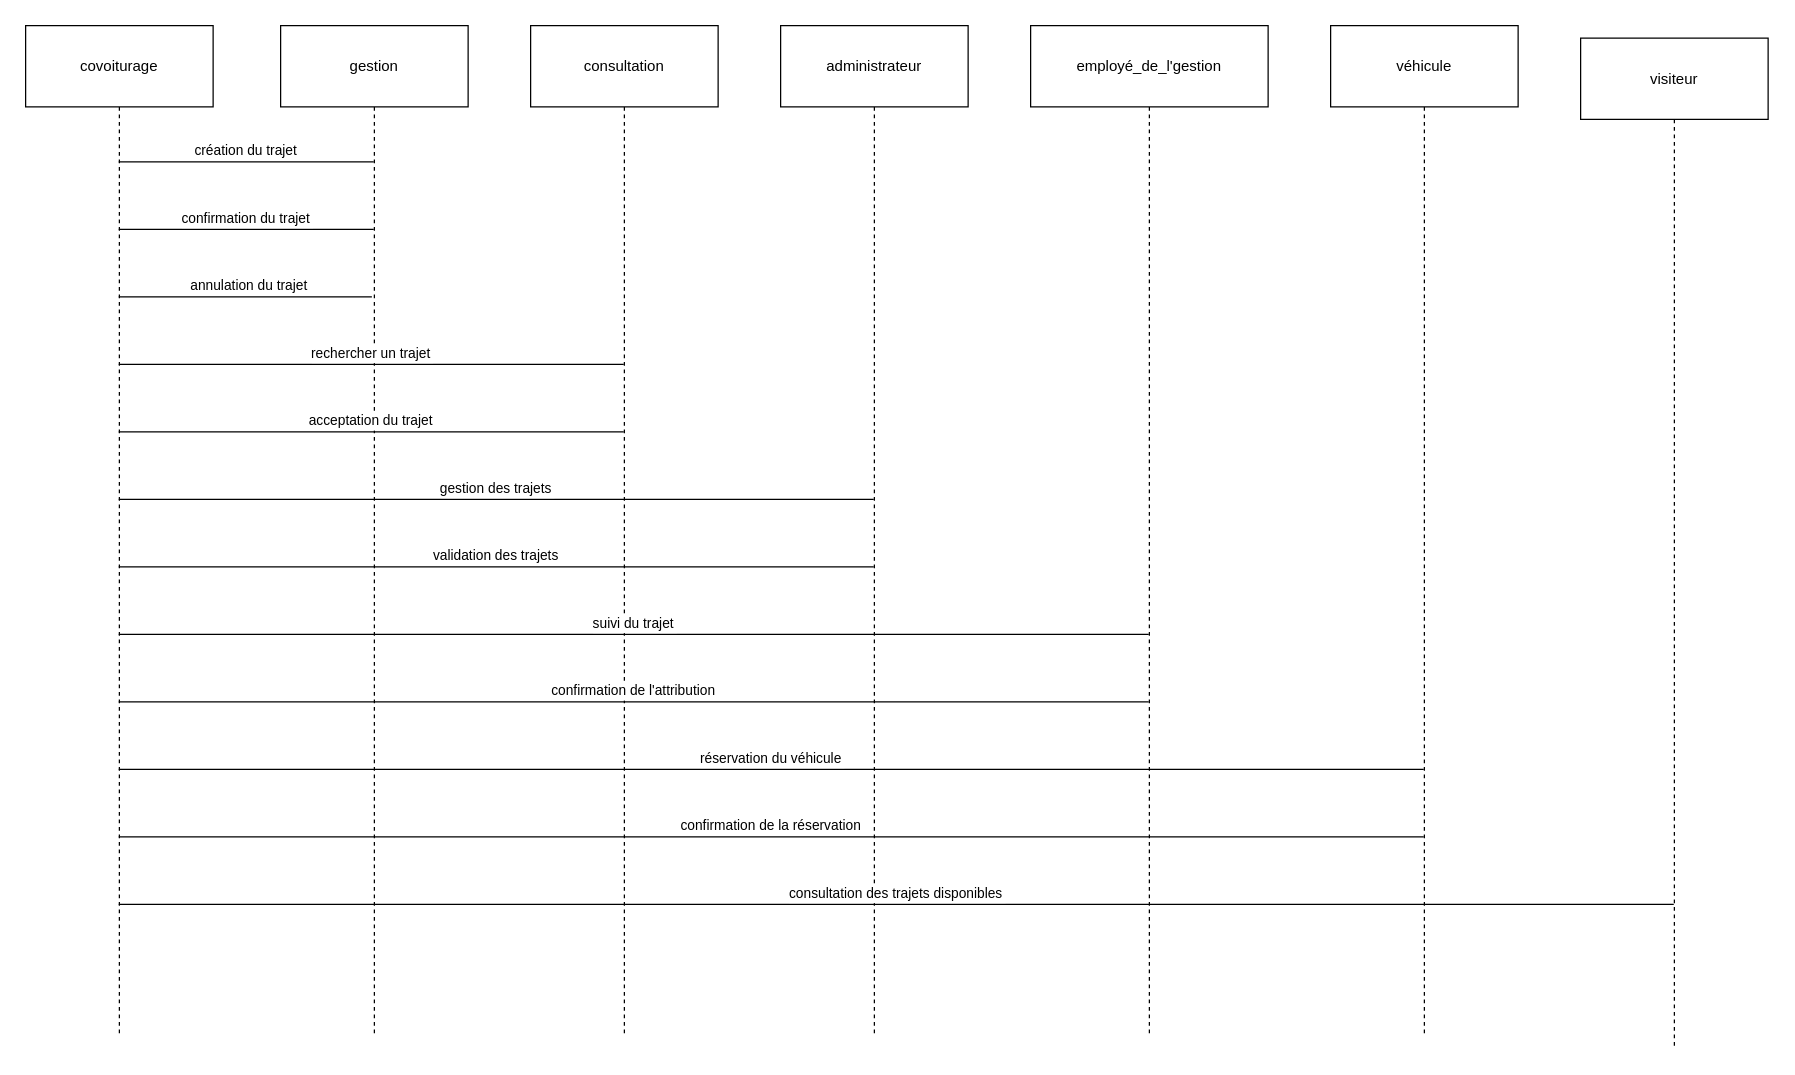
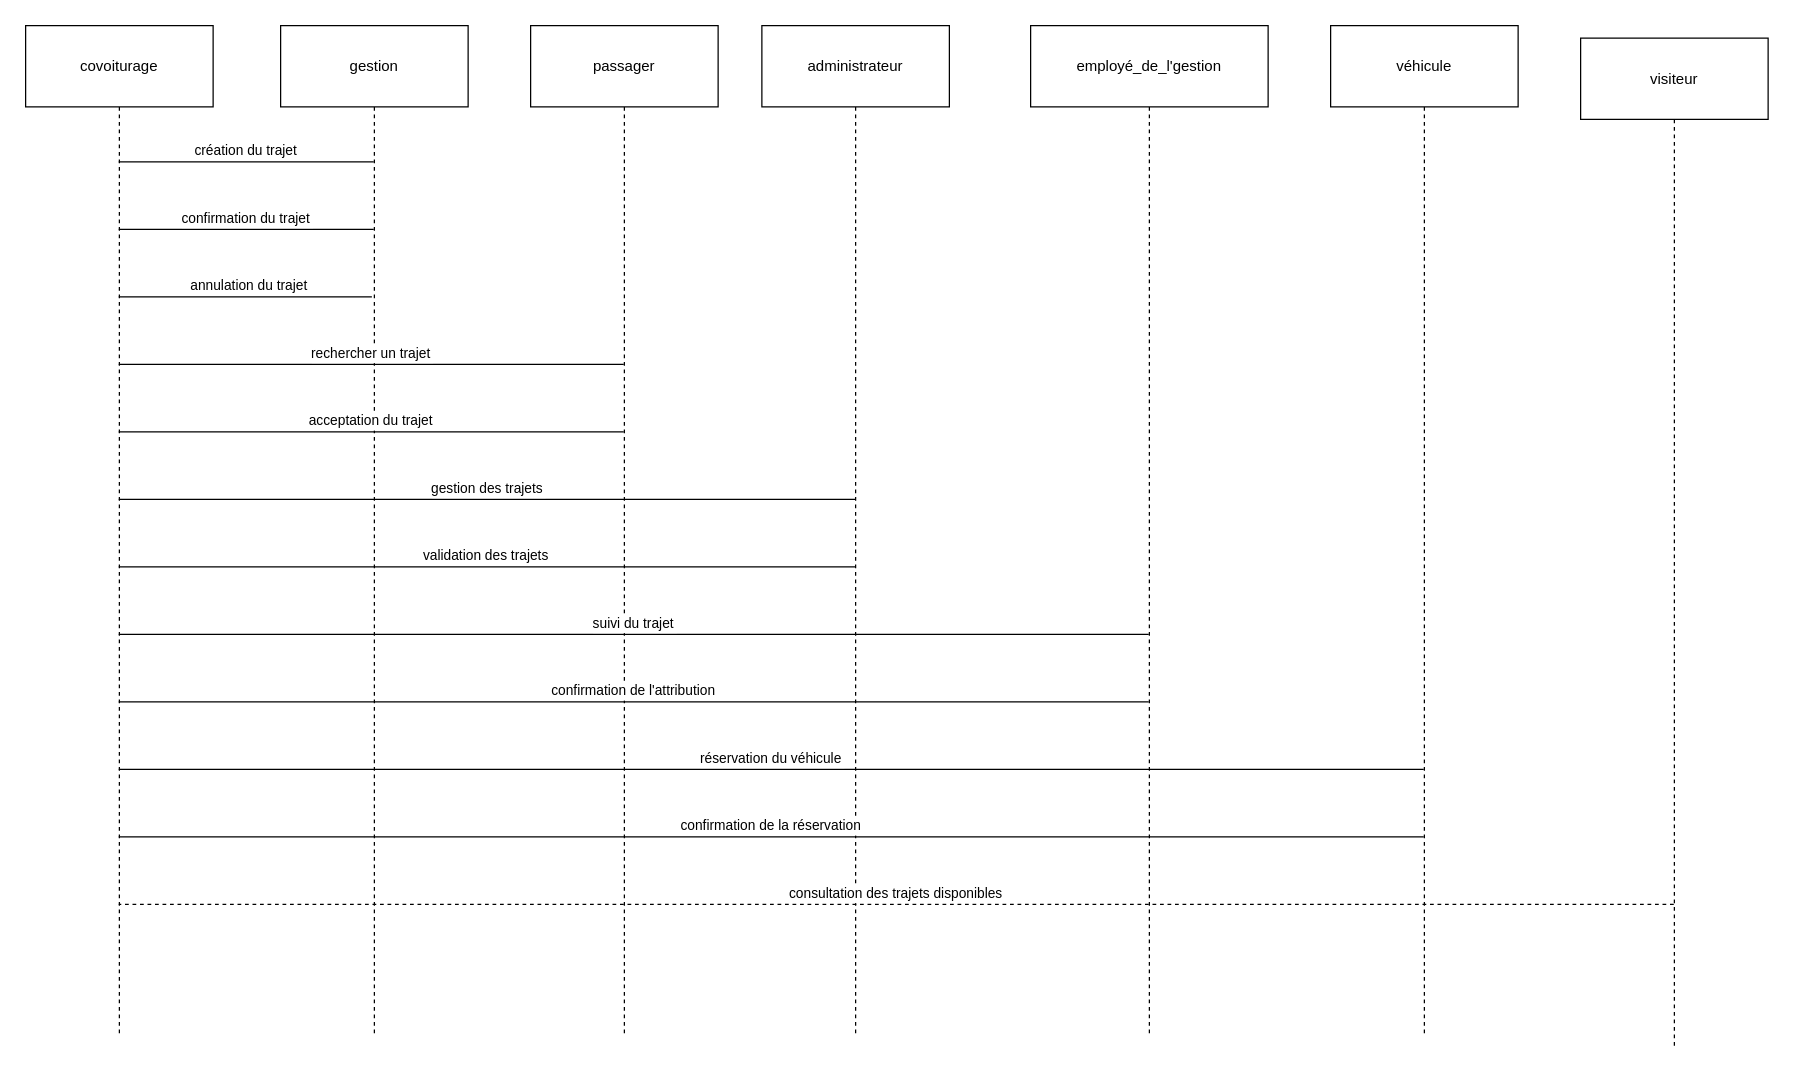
  <mxCell id="0" />
  <mxCell id="1" parent="0" />
  <mxCell id="2" value="covoiturage" style="shape=umlLifeline;perimeter=lifelinePerimeter;whiteSpace=wrap;container=1;dropTarget=0;collapsible=0;recursiveResize=0;outlineConnect=0;portConstraint=eastwest;newEdgeStyle={&quot;edgeStyle&quot;:&quot;elbowEdgeStyle&quot;,&quot;elbow&quot;:&quot;vertical&quot;,&quot;curved&quot;:0,&quot;rounded&quot;:0};size=65;" parent="1" vertex="1"><mxGeometry x="20" y="20" width="150" height="808" as="geometry" /></mxCell>
  <mxCell id="3" value="gestion" style="shape=umlLifeline;perimeter=lifelinePerimeter;whiteSpace=wrap;container=1;dropTarget=0;collapsible=0;recursiveResize=0;outlineConnect=0;portConstraint=eastwest;newEdgeStyle={&quot;edgeStyle&quot;:&quot;elbowEdgeStyle&quot;,&quot;elbow&quot;:&quot;vertical&quot;,&quot;curved&quot;:0,&quot;rounded&quot;:0};size=65;" parent="1" vertex="1"><mxGeometry x="224" width="150" height="808" as="geometry" y="20" /></mxCell>
- <mxCell id="4" value="consultation" style="shape=umlLifeline;perimeter=lifelinePerimeter;whiteSpace=wrap;container=1;dropTarget=0;collapsible=0;recursiveResize=0;outlineConnect=0;portConstraint=eastwest;newEdgeStyle={&quot;edgeStyle&quot;:&quot;elbowEdgeStyle&quot;,&quot;elbow&quot;:&quot;vertical&quot;,&quot;curved&quot;:0,&quot;rounded&quot;:0};size=65;" parent="1" vertex="1"><mxGeometry x="424" width="150" height="808" as="geometry" y="20" /></mxCell>
- <mxCell id="5" value="administrateur" style="shape=umlLifeline;perimeter=lifelinePerimeter;whiteSpace=wrap;container=1;dropTarget=0;collapsible=0;recursiveResize=0;outlineConnect=0;portConstraint=eastwest;newEdgeStyle={&quot;edgeStyle&quot;:&quot;elbowEdgeStyle&quot;,&quot;elbow&quot;:&quot;vertical&quot;,&quot;curved&quot;:0,&quot;rounded&quot;:0};size=65;" parent="1" vertex="1"><mxGeometry x="624" width="150" height="808" as="geometry" y="20" /></mxCell>
+ <mxCell id="4" value="passager" style="shape=umlLifeline;perimeter=lifelinePerimeter;whiteSpace=wrap;container=1;dropTarget=0;collapsible=0;recursiveResize=0;outlineConnect=0;portConstraint=eastwest;newEdgeStyle={&quot;edgeStyle&quot;:&quot;elbowEdgeStyle&quot;,&quot;elbow&quot;:&quot;vertical&quot;,&quot;curved&quot;:0,&quot;rounded&quot;:0};size=65;" parent="1" vertex="1"><mxGeometry x="424" width="150" height="808" as="geometry" y="20" /></mxCell>
+ <mxCell id="5" value="administrateur" style="shape=umlLifeline;perimeter=lifelinePerimeter;whiteSpace=wrap;container=1;dropTarget=0;collapsible=0;recursiveResize=0;outlineConnect=0;portConstraint=eastwest;newEdgeStyle={&quot;edgeStyle&quot;:&quot;elbowEdgeStyle&quot;,&quot;elbow&quot;:&quot;vertical&quot;,&quot;curved&quot;:0,&quot;rounded&quot;:0};size=65;" parent="1" vertex="1"><mxGeometry x="609" y="20" width="150" height="808" as="geometry" /></mxCell>
  <mxCell id="6" value="employé_de_l'gestion" style="shape=umlLifeline;perimeter=lifelinePerimeter;whiteSpace=wrap;container=1;dropTarget=0;collapsible=0;recursiveResize=0;outlineConnect=0;portConstraint=eastwest;newEdgeStyle={&quot;edgeStyle&quot;:&quot;elbowEdgeStyle&quot;,&quot;elbow&quot;:&quot;vertical&quot;,&quot;curved&quot;:0,&quot;rounded&quot;:0};size=65;" parent="1" vertex="1"><mxGeometry x="824" width="190" height="808" as="geometry" y="20" /></mxCell>
  <mxCell id="7" value="véhicule" style="shape=umlLifeline;perimeter=lifelinePerimeter;whiteSpace=wrap;container=1;dropTarget=0;collapsible=0;recursiveResize=0;outlineConnect=0;portConstraint=eastwest;newEdgeStyle={&quot;edgeStyle&quot;:&quot;elbowEdgeStyle&quot;,&quot;elbow&quot;:&quot;vertical&quot;,&quot;curved&quot;:0,&quot;rounded&quot;:0};size=65;" parent="1" vertex="1"><mxGeometry x="1064" width="150" height="808" as="geometry" y="20" /></mxCell>
  <mxCell id="8" value="visiteur" style="shape=umlLifeline;perimeter=lifelinePerimeter;whiteSpace=wrap;container=1;dropTarget=0;collapsible=0;recursiveResize=0;outlineConnect=0;portConstraint=eastwest;newEdgeStyle={&quot;edgeStyle&quot;:&quot;elbowEdgeStyle&quot;,&quot;elbow&quot;:&quot;vertical&quot;,&quot;curved&quot;:0,&quot;rounded&quot;:0};size=65;" parent="1" vertex="1"><mxGeometry x="1264" y="30" width="150" height="808" as="geometry" /></mxCell>
  <mxCell id="9" value="création du trajet" style="verticalAlign=bottom;edgeStyle=elbowEdgeStyle;elbow=vertical;curved=0;rounded=0;endArrow=none;" parent="1" source="2" target="3" edge="1"><mxGeometry relative="1" as="geometry"><Array as="points"><mxPoint x="197" y="129" /></Array></mxGeometry></mxCell>
  <mxCell id="10" value="confirmation du trajet" style="verticalAlign=bottom;edgeStyle=elbowEdgeStyle;elbow=vertical;curved=0;rounded=0;endArrow=none;" parent="1" source="3" target="2" edge="1"><mxGeometry relative="1" as="geometry"><Array as="points"><mxPoint x="197" y="183" /></Array></mxGeometry></mxCell>
  <mxCell id="11" value="annulation du trajet" style="verticalAlign=bottom;edgeStyle=elbowEdgeStyle;elbow=vertical;curved=0;rounded=0;endArrow=none;" parent="1" target="2" edge="1"><mxGeometry relative="1" as="geometry"><Array as="points"><mxPoint x="297" y="237" /></Array><mxPoint x="290" y="237" as="sourcePoint" /></mxGeometry></mxCell>
  <mxCell id="12" value="rechercher un trajet" style="verticalAlign=bottom;edgeStyle=elbowEdgeStyle;elbow=vertical;curved=0;rounded=0;endArrow=none;" parent="1" source="2" target="4" edge="1"><mxGeometry relative="1" as="geometry"><Array as="points"><mxPoint x="297" y="291" /></Array></mxGeometry></mxCell>
  <mxCell id="13" value="acceptation du trajet" style="verticalAlign=bottom;edgeStyle=elbowEdgeStyle;elbow=vertical;curved=0;rounded=0;endArrow=none;" parent="1" source="4" target="2" edge="1"><mxGeometry relative="1" as="geometry"><Array as="points"><mxPoint x="297" y="345" /></Array></mxGeometry></mxCell>
  <mxCell id="14" value="gestion des trajets" style="verticalAlign=bottom;edgeStyle=elbowEdgeStyle;elbow=vertical;curved=0;rounded=0;endArrow=none;" parent="1" source="2" target="5" edge="1"><mxGeometry relative="1" as="geometry"><Array as="points"><mxPoint x="397" y="399" /></Array></mxGeometry></mxCell>
  <mxCell id="15" value="validation des trajets" style="verticalAlign=bottom;edgeStyle=elbowEdgeStyle;elbow=vertical;curved=0;rounded=0;endArrow=none;" parent="1" source="5" target="2" edge="1"><mxGeometry relative="1" as="geometry"><Array as="points"><mxPoint x="397" y="453" /></Array></mxGeometry></mxCell>
  <mxCell id="16" value="suivi du trajet" style="verticalAlign=bottom;edgeStyle=elbowEdgeStyle;elbow=vertical;curved=0;rounded=0;endArrow=none;" parent="1" source="2" target="6" edge="1"><mxGeometry relative="1" as="geometry"><Array as="points"><mxPoint x="507" y="507" /></Array></mxGeometry></mxCell>
  <mxCell id="17" value="confirmation de l'attribution" style="verticalAlign=bottom;edgeStyle=elbowEdgeStyle;elbow=vertical;curved=0;rounded=0;endArrow=none;" parent="1" source="6" target="2" edge="1"><mxGeometry relative="1" as="geometry"><Array as="points"><mxPoint x="507" y="561" /></Array></mxGeometry></mxCell>
  <mxCell id="18" value="réservation du véhicule" style="verticalAlign=bottom;edgeStyle=elbowEdgeStyle;elbow=horizontal;curved=0;rounded=0;endArrow=none;" parent="1" source="2" target="7" edge="1"><mxGeometry relative="1" as="geometry"><Array as="points"><mxPoint x="617" y="615" /></Array></mxGeometry></mxCell>
  <mxCell id="19" value="confirmation de la réservation" style="verticalAlign=bottom;edgeStyle=elbowEdgeStyle;elbow=vertical;curved=0;rounded=0;endArrow=none;" parent="1" source="7" target="2" edge="1"><mxGeometry relative="1" as="geometry"><Array as="points"><mxPoint x="617" y="669" /></Array></mxGeometry></mxCell>
- <mxCell id="20" value="consultation des trajets disponibles" style="verticalAlign=bottom;edgeStyle=elbowEdgeStyle;elbow=vertical;curved=0;rounded=0;endArrow=none;" parent="1" source="8" target="2" edge="1"><mxGeometry relative="1" as="geometry"><Array as="points"><mxPoint x="717" y="723" /></Array></mxGeometry></mxCell>
+ <mxCell id="20" value="consultation des trajets disponibles" style="verticalAlign=bottom;edgeStyle=elbowEdgeStyle;elbow=vertical;curved=0;rounded=0;endArrow=none;dashed=1;" parent="1" source="8" target="2" edge="1"><mxGeometry relative="1" as="geometry"><Array as="points"><mxPoint x="717" y="723" /></Array></mxGeometry></mxCell>
